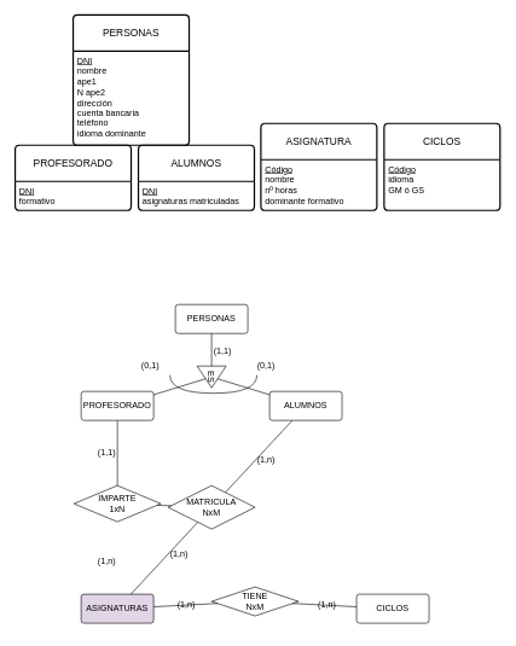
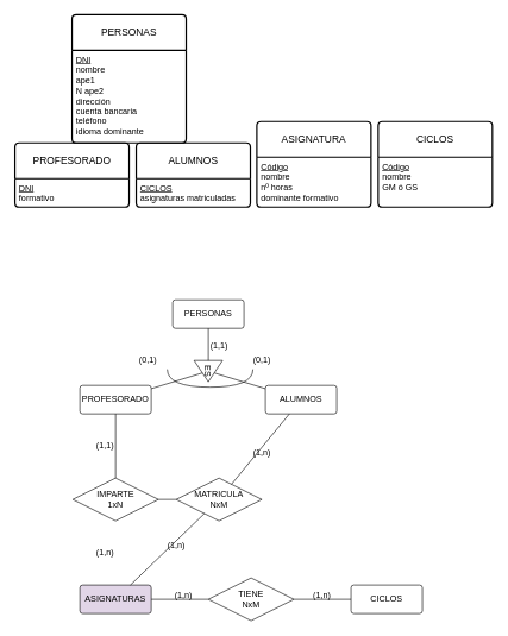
  <mxCell id="0" />
  <mxCell id="1" parent="0" />
  <mxCell id="2" value="PROFESORADO" style="swimlane;childLayout=stackLayout;horizontal=1;startSize=50;horizontalStack=0;rounded=1;fontSize=14;fontStyle=0;strokeWidth=2;resizeParent=0;resizeLast=1;shadow=0;dashed=0;align=center;arcSize=4;whiteSpace=wrap;html=1;" parent="1" vertex="1"><mxGeometry x="20" y="200" width="160" height="90" as="geometry"><mxRectangle x="79" y="520" width="150" height="50" as="alternateBounds" /></mxGeometry></mxCell>
  <mxCell id="3" value="&lt;u&gt;DNI&lt;br&gt;&lt;/u&gt;formativo" style="align=left;strokeColor=none;fillColor=none;spacingLeft=4;fontSize=12;verticalAlign=top;resizable=0;rotatable=0;part=1;html=1;" parent="2" vertex="1"><mxGeometry y="50" width="160" height="40" as="geometry" /></mxCell>
  <mxCell id="4" value="ALUMNOS" style="swimlane;childLayout=stackLayout;horizontal=1;startSize=50;horizontalStack=0;rounded=1;fontSize=14;fontStyle=0;strokeWidth=2;resizeParent=0;resizeLast=1;shadow=0;dashed=0;align=center;arcSize=4;whiteSpace=wrap;html=1;" parent="1" vertex="1"><mxGeometry x="190" y="200" width="160" height="90" as="geometry" /></mxCell>
- <mxCell id="5" value="&lt;u&gt;DNI&lt;/u&gt;&lt;br style=&quot;border-color: var(--border-color);&quot;&gt;asignaturas matriculadas" style="align=left;strokeColor=none;fillColor=none;spacingLeft=4;fontSize=12;verticalAlign=top;resizable=0;rotatable=0;part=1;html=1;" parent="4" vertex="1"><mxGeometry y="50" width="160" height="40" as="geometry" /></mxCell>
+ <mxCell id="5" value="&lt;u&gt;CICLOS&lt;/u&gt;&lt;br style=&quot;border-color: var(--border-color);&quot;&gt;asignaturas matriculadas" style="align=left;strokeColor=none;fillColor=none;spacingLeft=4;fontSize=12;verticalAlign=top;resizable=0;rotatable=0;part=1;html=1;" parent="4" vertex="1"><mxGeometry y="50" width="160" height="40" as="geometry" /></mxCell>
  <mxCell id="6" value="ASIGNATURA" style="swimlane;childLayout=stackLayout;horizontal=1;startSize=50;horizontalStack=0;rounded=1;fontSize=14;fontStyle=0;strokeWidth=2;resizeParent=0;resizeLast=1;shadow=0;dashed=0;align=center;arcSize=4;whiteSpace=wrap;html=1;" parent="1" vertex="1"><mxGeometry x="359" y="170" width="160" height="120" as="geometry" /></mxCell>
  <mxCell id="7" value="&lt;u&gt;Código&lt;/u&gt;&lt;br&gt;nombre&lt;br&gt;nº horas&lt;br&gt;dominante formativo&lt;br&gt;" style="align=left;strokeColor=none;fillColor=none;spacingLeft=4;fontSize=12;verticalAlign=top;resizable=0;rotatable=0;part=1;html=1;" parent="6" vertex="1"><mxGeometry y="50" width="160" height="70" as="geometry" /></mxCell>
  <mxCell id="8" value="CICLOS" style="swimlane;childLayout=stackLayout;horizontal=1;startSize=50;horizontalStack=0;rounded=1;fontSize=14;fontStyle=0;strokeWidth=2;resizeParent=0;resizeLast=1;shadow=0;dashed=0;align=center;arcSize=4;whiteSpace=wrap;html=1;" parent="1" vertex="1"><mxGeometry x="529" y="170" width="160" height="120" as="geometry" /></mxCell>
- <mxCell id="9" value="&lt;u&gt;Código&lt;br&gt;&lt;/u&gt;idioma&lt;br&gt;GM ó GS" style="align=left;strokeColor=none;fillColor=none;spacingLeft=4;fontSize=12;verticalAlign=top;resizable=0;rotatable=0;part=1;html=1;" parent="8" vertex="1"><mxGeometry y="50" width="160" height="70" as="geometry" /></mxCell>
+ <mxCell id="9" value="&lt;u&gt;Código&lt;br&gt;&lt;/u&gt;nombre&lt;br&gt;GM ó GS" style="align=left;strokeColor=none;fillColor=none;spacingLeft=4;fontSize=12;verticalAlign=top;resizable=0;rotatable=0;part=1;html=1;" parent="8" vertex="1"><mxGeometry y="50" width="160" height="70" as="geometry" /></mxCell>
  <mxCell id="10" value="PROFESORADO" style="rounded=1;arcSize=10;whiteSpace=wrap;html=1;align=center;" parent="1" vertex="1"><mxGeometry x="111" y="540" width="100" height="40" as="geometry" /></mxCell>
  <mxCell id="11" value="ALUMNOS" style="rounded=1;arcSize=10;whiteSpace=wrap;html=1;align=center;" parent="1" vertex="1"><mxGeometry x="371" y="540" width="100" height="40" as="geometry" /></mxCell>
  <mxCell id="12" value="ASIGNATURAS" style="rounded=1;arcSize=10;whiteSpace=wrap;html=1;align=center;fillColor=#e1d5e7;" parent="1" vertex="1"><mxGeometry x="111" y="820" width="100" height="40" as="geometry" /></mxCell>
  <mxCell id="13" value="CICLOS" style="rounded=1;arcSize=10;whiteSpace=wrap;html=1;align=center;" parent="1" vertex="1"><mxGeometry x="491" y="820" width="100" height="40" as="geometry" /></mxCell>
- <mxCell id="14" value="IMPARTE&lt;br&gt;1xN" style="shape=rhombus;perimeter=rhombusPerimeter;whiteSpace=wrap;html=1;align=center;" parent="1" vertex="1"><mxGeometry x="101" y="670" width="120" height="50" as="geometry" /></mxCell>
- <mxCell id="15" value="TIENE&lt;br&gt;NxM" style="shape=rhombus;perimeter=rhombusPerimeter;whiteSpace=wrap;html=1;align=center;" parent="1" vertex="1"><mxGeometry x="291" y="810" width="120" height="40" as="geometry" /></mxCell>
- <mxCell id="16" value="MATRICULA&lt;br&gt;NxM" style="shape=rhombus;perimeter=rhombusPerimeter;whiteSpace=wrap;html=1;align=center;" parent="1" vertex="1"><mxGeometry x="231" y="670" width="120" height="60" as="geometry" /></mxCell>
+ <mxCell id="14" value="IMPARTE&lt;br&gt;1xN" style="shape=rhombus;perimeter=rhombusPerimeter;whiteSpace=wrap;html=1;align=center;" parent="1" vertex="1"><mxGeometry x="101" y="670" width="120" height="60" as="geometry" /></mxCell>
+ <mxCell id="15" value="TIENE&lt;br&gt;NxM" style="shape=rhombus;perimeter=rhombusPerimeter;whiteSpace=wrap;html=1;align=center;" parent="1" vertex="1"><mxGeometry x="291" y="810" width="120" height="60" as="geometry" /></mxCell>
+ <mxCell id="16" value="MATRICULA&lt;br&gt;NxM" style="shape=rhombus;perimeter=rhombusPerimeter;whiteSpace=wrap;html=1;align=center;" parent="1" vertex="1"><mxGeometry x="246" y="670" width="120" height="60" as="geometry" /></mxCell>
  <mxCell id="17" value="" style="endArrow=none;html=1;rounded=0;" parent="1" source="12" target="15" edge="1"><mxGeometry relative="1" as="geometry"><mxPoint x="251" y="880" as="sourcePoint" /><mxPoint x="411" y="880" as="targetPoint" /></mxGeometry></mxCell>
  <mxCell id="18" value="" style="endArrow=none;html=1;rounded=0;" parent="1" source="15" target="13" edge="1"><mxGeometry relative="1" as="geometry"><mxPoint x="221" y="853" as="sourcePoint" /><mxPoint x="297" y="857" as="targetPoint" /></mxGeometry></mxCell>
  <mxCell id="19" value="" style="endArrow=none;html=1;rounded=0;" parent="1" source="14" target="16" edge="1"><mxGeometry relative="1" as="geometry"><mxPoint x="231" y="863" as="sourcePoint" /><mxPoint x="307" y="867" as="targetPoint" /></mxGeometry></mxCell>
  <mxCell id="20" value="" style="endArrow=none;html=1;rounded=0;" parent="1" source="10" target="14" edge="1"><mxGeometry relative="1" as="geometry"><mxPoint x="241" y="873" as="sourcePoint" /><mxPoint x="317" y="877" as="targetPoint" /></mxGeometry></mxCell>
  <mxCell id="21" value="" style="endArrow=none;html=1;rounded=0;" parent="1" source="12" target="16" edge="1"><mxGeometry relative="1" as="geometry"><mxPoint x="251" y="883" as="sourcePoint" /><mxPoint x="327" y="887" as="targetPoint" /></mxGeometry></mxCell>
  <mxCell id="22" value="" style="endArrow=none;html=1;rounded=0;" parent="1" source="16" target="11" edge="1"><mxGeometry relative="1" as="geometry"><mxPoint x="261" y="893" as="sourcePoint" /><mxPoint x="337" y="897" as="targetPoint" /></mxGeometry></mxCell>
  <mxCell id="23" value="(1,1)" style="text;html=1;align=center;verticalAlign=middle;resizable=0;points=[];autosize=1;strokeColor=none;fillColor=none;" parent="1" vertex="1"><mxGeometry x="121" y="610" width="50" height="30" as="geometry" /></mxCell>
  <mxCell id="24" value="(1,n)" style="text;html=1;align=center;verticalAlign=middle;resizable=0;points=[];autosize=1;strokeColor=none;fillColor=none;" parent="1" vertex="1"><mxGeometry x="121" y="760" width="50" height="30" as="geometry" /></mxCell>
  <mxCell id="25" value="(1,n)" style="text;html=1;align=center;verticalAlign=middle;resizable=0;points=[];autosize=1;strokeColor=none;fillColor=none;" parent="1" vertex="1"><mxGeometry x="341" y="620" width="50" height="30" as="geometry" /></mxCell>
  <mxCell id="26" value="(1,n)" style="text;html=1;align=center;verticalAlign=middle;resizable=0;points=[];autosize=1;strokeColor=none;fillColor=none;" parent="1" vertex="1"><mxGeometry x="221" y="750" width="50" height="30" as="geometry" /></mxCell>
  <mxCell id="27" value="(1,n)" style="text;html=1;align=center;verticalAlign=middle;resizable=0;points=[];autosize=1;strokeColor=none;fillColor=none;" parent="1" vertex="1"><mxGeometry x="231" y="820" width="50" height="30" as="geometry" /></mxCell>
  <mxCell id="28" value="(1,n)" style="text;html=1;align=center;verticalAlign=middle;resizable=0;points=[];autosize=1;strokeColor=none;fillColor=none;" parent="1" vertex="1"><mxGeometry x="425" y="820" width="50" height="30" as="geometry" /></mxCell>
  <mxCell id="29" value="PERSONAS" style="swimlane;childLayout=stackLayout;horizontal=1;startSize=50;horizontalStack=0;rounded=1;fontSize=14;fontStyle=0;strokeWidth=2;resizeParent=0;resizeLast=1;shadow=0;dashed=0;align=center;arcSize=4;whiteSpace=wrap;html=1;" parent="1" vertex="1"><mxGeometry x="100" y="20" width="160" height="180" as="geometry" /></mxCell>
  <mxCell id="30" value="&lt;u&gt;DNI&lt;br&gt;&lt;/u&gt;nombre&lt;br&gt;ape1&lt;br&gt;N ape2&lt;br&gt;dirección&lt;br&gt;cuenta bancaria&lt;br&gt;teléfono&lt;br&gt;idioma dominante" style="align=left;strokeColor=none;fillColor=none;spacingLeft=4;fontSize=12;verticalAlign=top;resizable=0;rotatable=0;part=1;html=1;" parent="29" vertex="1"><mxGeometry y="50" width="160" height="130" as="geometry" /></mxCell>
  <mxCell id="31" value="PERSONAS" style="rounded=1;arcSize=10;whiteSpace=wrap;html=1;align=center;" parent="1" vertex="1"><mxGeometry x="241" y="420" width="100" height="40" as="geometry" /></mxCell>
  <mxCell id="32" value="ES" style="triangle;whiteSpace=wrap;html=1;rotation=90;" parent="1" vertex="1"><mxGeometry x="276" y="500" width="30" height="40" as="geometry" /></mxCell>
  <mxCell id="33" value="(1,1)" style="text;html=1;align=center;verticalAlign=middle;resizable=0;points=[];autosize=1;strokeColor=none;fillColor=none;" parent="1" vertex="1"><mxGeometry x="281" y="470" width="50" height="30" as="geometry" /></mxCell>
  <mxCell id="34" value="(0,1)" style="text;html=1;align=center;verticalAlign=middle;resizable=0;points=[];autosize=1;strokeColor=none;fillColor=none;" parent="1" vertex="1"><mxGeometry x="181" y="490" width="50" height="30" as="geometry" /></mxCell>
  <mxCell id="35" value="(0,1)" style="text;html=1;align=center;verticalAlign=middle;resizable=0;points=[];autosize=1;strokeColor=none;fillColor=none;" parent="1" vertex="1"><mxGeometry x="341" y="490" width="50" height="30" as="geometry" /></mxCell>
  <mxCell id="36" value="" style="endArrow=none;html=1;rounded=0;" parent="1" source="31" target="32" edge="1"><mxGeometry relative="1" as="geometry"><mxPoint x="291" y="470" as="sourcePoint" /><mxPoint x="371" y="510" as="targetPoint" /></mxGeometry></mxCell>
  <mxCell id="37" value="" style="endArrow=none;html=1;rounded=0;" parent="1" source="10" target="32" edge="1"><mxGeometry relative="1" as="geometry"><mxPoint x="211" y="510" as="sourcePoint" /><mxPoint x="371" y="510" as="targetPoint" /></mxGeometry></mxCell>
  <mxCell id="38" value="" style="endArrow=none;html=1;rounded=0;" parent="1" source="32" target="11" edge="1"><mxGeometry relative="1" as="geometry"><mxPoint x="221" y="555" as="sourcePoint" /><mxPoint x="293" y="533" as="targetPoint" /></mxGeometry></mxCell>
  <mxCell id="39" value="" style="shape=requiredInterface;html=1;verticalLabelPosition=bottom;sketch=0;rotation=90;" parent="1" vertex="1"><mxGeometry x="281" y="470" width="25" height="120" as="geometry" /></mxCell>
